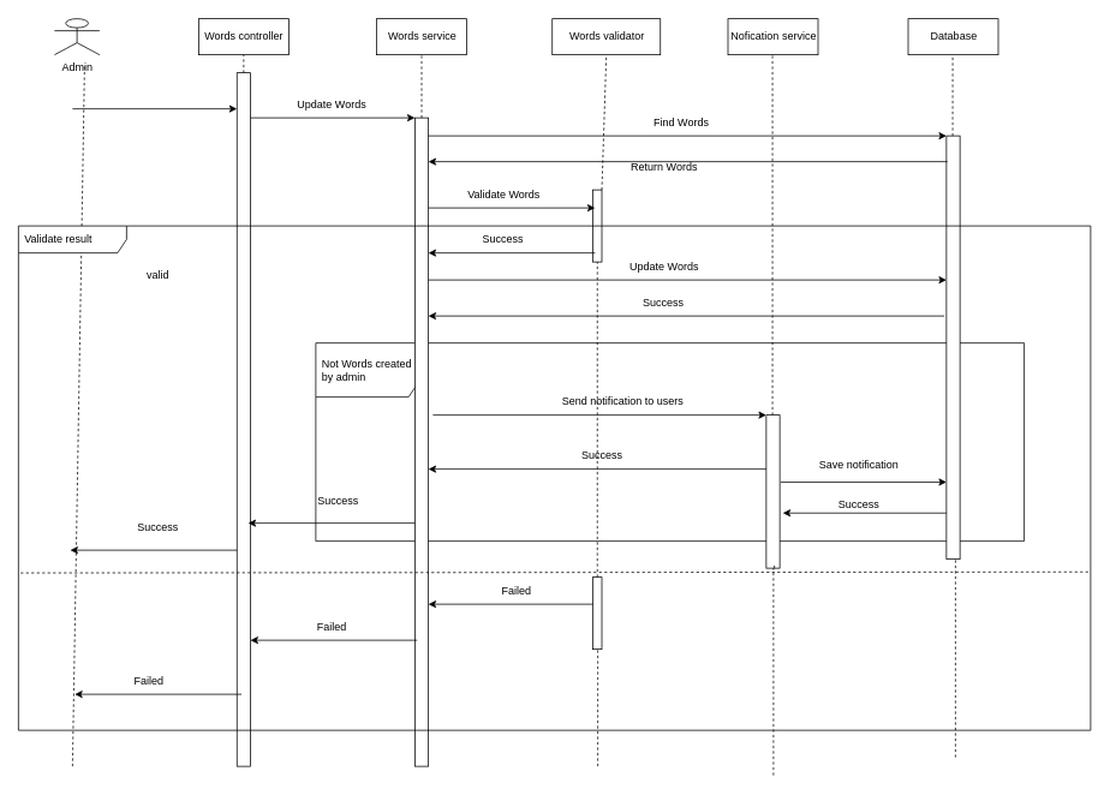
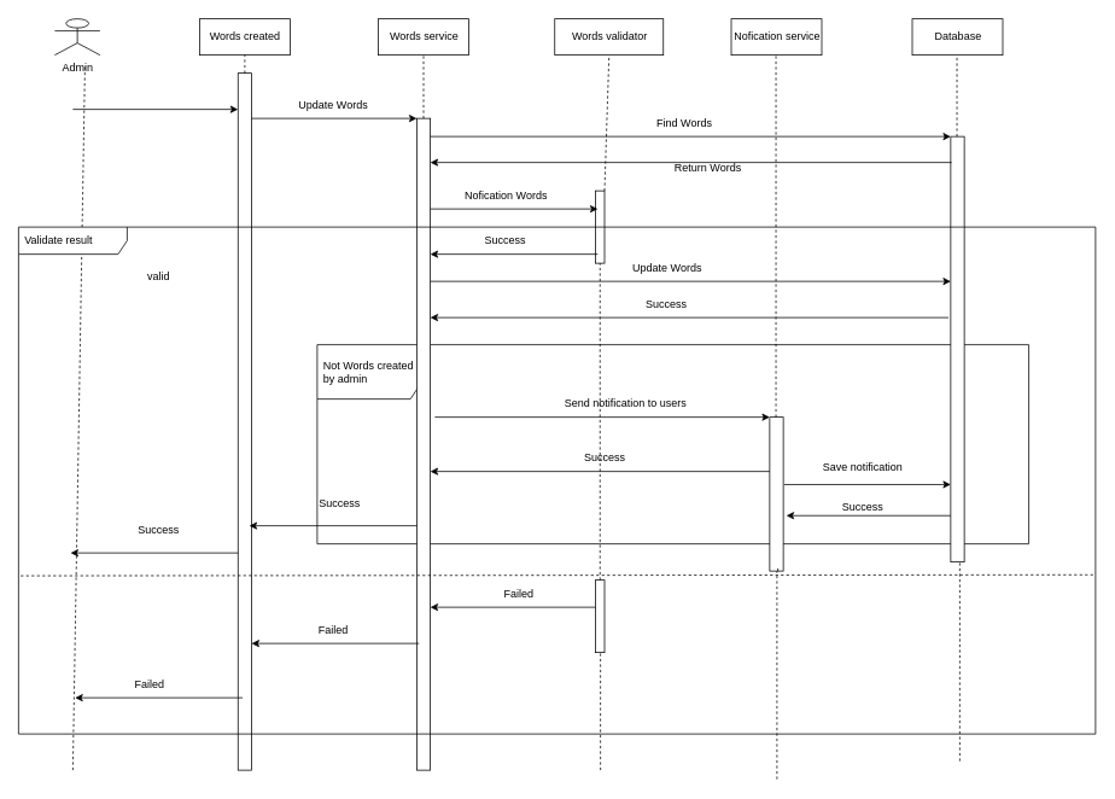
  <mxCell id="0" />
  <mxCell id="1" parent="0" />
  <mxCell id="2" value="Not Words created by admin" style="shape=umlFrame;whiteSpace=wrap;html=1;width=113;height=60;boundedLbl=1;verticalAlign=middle;align=left;spacingLeft=5;" vertex="1" parent="1"><mxGeometry x="350" y="380" width="786.25" height="220" as="geometry" /></mxCell>
  <mxCell id="3" value="Admin" style="shape=umlActor;verticalLabelPosition=bottom;verticalAlign=top;html=1;outlineConnect=0;" vertex="1" parent="1"><mxGeometry x="60" y="20" width="50" height="40" as="geometry" /></mxCell>
  <mxCell id="4" value="" style="html=1;points=[];perimeter=orthogonalPerimeter;" vertex="1" parent="1"><mxGeometry x="262.5" y="80" width="15" height="770" as="geometry" /></mxCell>
  <mxCell id="5" value="" style="html=1;points=[];perimeter=orthogonalPerimeter;" vertex="1" parent="1"><mxGeometry x="460" y="130" width="15" height="720" as="geometry" /></mxCell>
  <mxCell id="6" value="" style="endArrow=classic;html=1;rounded=0;" edge="1" parent="1" target="4"><mxGeometry width="50" height="50" relative="1" as="geometry"><mxPoint x="80" y="120" as="sourcePoint" /><mxPoint x="260" y="140" as="targetPoint" /></mxGeometry></mxCell>
  <mxCell id="7" value="" style="html=1;points=[];perimeter=orthogonalPerimeter;" vertex="1" parent="1"><mxGeometry x="850" y="460" width="15" height="170" as="geometry" /></mxCell>
  <mxCell id="8" value="" style="html=1;points=[];perimeter=orthogonalPerimeter;" vertex="1" parent="1"><mxGeometry x="1050" y="150" width="15" height="470" as="geometry" /></mxCell>
- <mxCell id="9" value="&lt;span style=&quot;&quot;&gt;Words controller&lt;/span&gt;" style="html=1;" vertex="1" parent="1"><mxGeometry x="220" y="20" width="100" height="40" as="geometry" /></mxCell>
+ <mxCell id="9" value="&lt;span style=&quot;&quot;&gt;Words created&lt;/span&gt;" style="html=1;" vertex="1" parent="1"><mxGeometry x="220" y="20" width="100" height="40" as="geometry" /></mxCell>
  <mxCell id="10" value="&lt;span style=&quot;&quot;&gt;Words service&lt;/span&gt;" style="html=1;" vertex="1" parent="1"><mxGeometry x="417.5" y="20" width="100" height="40" as="geometry" /></mxCell>
  <mxCell id="11" value="&lt;span style=&quot;&quot;&gt;Nofication service&lt;/span&gt;" style="html=1;" vertex="1" parent="1"><mxGeometry x="807.5" y="20" width="100" height="40" as="geometry" /></mxCell>
  <mxCell id="12" value="&lt;span style=&quot;&quot;&gt;Database&lt;/span&gt;" style="html=1;" vertex="1" parent="1"><mxGeometry x="1007.5" y="20" width="100" height="40" as="geometry" /></mxCell>
- <mxCell id="13" value="Return Words" style="text;html=1;strokeColor=none;fillColor=none;align=center;verticalAlign=middle;whiteSpace=wrap;rounded=0;" vertex="1" parent="1"><mxGeometry x="612.5" y="170" width="247.5" height="30" as="geometry" /></mxCell>
+ <mxCell id="13" value="Return Words" style="text;html=1;strokeColor=none;fillColor=none;align=center;verticalAlign=middle;whiteSpace=wrap;rounded=0;" vertex="1" parent="1"><mxGeometry x="657.5" y="170" width="247.5" height="30" as="geometry" /></mxCell>
  <mxCell id="14" value="" style="endArrow=classic;html=1;rounded=0;exitX=0.067;exitY=0.061;exitDx=0;exitDy=0;exitPerimeter=0;" edge="1" parent="1" source="8" target="5"><mxGeometry width="50" height="50" relative="1" as="geometry"><mxPoint x="685" y="270" as="sourcePoint" /><mxPoint x="680" y="298" as="targetPoint" /></mxGeometry></mxCell>
  <mxCell id="15" value="Success" style="text;html=1;strokeColor=none;fillColor=none;align=center;verticalAlign=middle;whiteSpace=wrap;rounded=0;" vertex="1" parent="1"><mxGeometry x="502.5" y="250" width="110" height="30" as="geometry" /></mxCell>
  <mxCell id="16" value="" style="endArrow=classic;html=1;rounded=0;" edge="1" parent="1" target="7"><mxGeometry width="50" height="50" relative="1" as="geometry"><mxPoint x="480" y="460" as="sourcePoint" /><mxPoint x="851.23" y="350.32" as="targetPoint" /></mxGeometry></mxCell>
  <mxCell id="17" value="Send notification to users" style="text;html=1;strokeColor=none;fillColor=none;align=center;verticalAlign=middle;whiteSpace=wrap;rounded=0;" vertex="1" parent="1"><mxGeometry x="581.25" y="430" width="220" height="30" as="geometry" /></mxCell>
  <mxCell id="18" value="" style="endArrow=classic;html=1;rounded=0;exitX=1.067;exitY=0.438;exitDx=0;exitDy=0;exitPerimeter=0;" edge="1" parent="1" source="7" target="8"><mxGeometry width="50" height="50" relative="1" as="geometry"><mxPoint x="865" y="370" as="sourcePoint" /><mxPoint x="1050" y="370" as="targetPoint" /></mxGeometry></mxCell>
  <mxCell id="19" value="Save notification" style="text;html=1;strokeColor=none;fillColor=none;align=center;verticalAlign=middle;whiteSpace=wrap;rounded=0;" vertex="1" parent="1"><mxGeometry x="897.5" y="500" width="110" height="30" as="geometry" /></mxCell>
  <mxCell id="20" value="" style="endArrow=classic;html=1;rounded=0;entryX=1.227;entryY=0.64;entryDx=0;entryDy=0;entryPerimeter=0;" edge="1" parent="1" source="8" target="7"><mxGeometry width="50" height="50" relative="1" as="geometry"><mxPoint x="1020.63" y="430.2" as="sourcePoint" /><mxPoint x="650" y="430" as="targetPoint" /></mxGeometry></mxCell>
  <mxCell id="21" value="Success" style="text;html=1;strokeColor=none;fillColor=none;align=center;verticalAlign=middle;whiteSpace=wrap;rounded=0;" vertex="1" parent="1"><mxGeometry x="897.5" y="545" width="110" height="30" as="geometry" /></mxCell>
  <mxCell id="22" value="Success" style="text;html=1;strokeColor=none;fillColor=none;align=center;verticalAlign=middle;whiteSpace=wrap;rounded=0;" vertex="1" parent="1"><mxGeometry x="612.5" y="490" width="110" height="30" as="geometry" /></mxCell>
  <mxCell id="23" value="" style="endArrow=classic;html=1;rounded=0;" edge="1" parent="1"><mxGeometry width="50" height="50" relative="1" as="geometry"><mxPoint x="262.5" y="610" as="sourcePoint" /><mxPoint x="77.5" y="610" as="targetPoint" /></mxGeometry></mxCell>
  <mxCell id="24" value="Success" style="text;html=1;strokeColor=none;fillColor=none;align=center;verticalAlign=middle;whiteSpace=wrap;rounded=0;" vertex="1" parent="1"><mxGeometry x="120" y="570" width="110" height="30" as="geometry" /></mxCell>
  <mxCell id="25" value="" style="endArrow=none;html=1;rounded=0;entryX=0.667;entryY=1.333;entryDx=0;entryDy=0;entryPerimeter=0;shadow=0;dashed=1" edge="1" parent="1" target="3"><mxGeometry width="50" height="50" relative="1" as="geometry"><mxPoint x="80" y="850" as="sourcePoint" /><mxPoint x="70" y="160" as="targetPoint" /></mxGeometry></mxCell>
  <mxCell id="26" value="" style="endArrow=none;dashed=1;html=1;rounded=0;shadow=0;" edge="1" parent="1" source="5" target="10"><mxGeometry width="50" height="50" relative="1" as="geometry"><mxPoint x="666.91" y="200" as="sourcePoint" /><mxPoint x="666.91" y="60" as="targetPoint" /></mxGeometry></mxCell>
  <mxCell id="27" value="" style="endArrow=none;dashed=1;html=1;rounded=0;shadow=0;entryX=0.5;entryY=1;entryDx=0;entryDy=0;" edge="1" parent="1" source="7"><mxGeometry width="50" height="50" relative="1" as="geometry"><mxPoint x="856.91" y="200" as="sourcePoint" /><mxPoint x="856.91" y="60" as="targetPoint" /></mxGeometry></mxCell>
  <mxCell id="28" value="" style="endArrow=none;dashed=1;html=1;rounded=0;shadow=0;entryX=0.5;entryY=1;entryDx=0;entryDy=0;" edge="1" parent="1" source="8"><mxGeometry width="50" height="50" relative="1" as="geometry"><mxPoint x="1056.91" y="200" as="sourcePoint" /><mxPoint x="1056.91" y="60" as="targetPoint" /></mxGeometry></mxCell>
  <mxCell id="29" value="" style="endArrow=none;dashed=1;html=1;rounded=0;shadow=0;entryX=0.5;entryY=1;entryDx=0;entryDy=0;" edge="1" parent="1" source="4" target="9"><mxGeometry width="50" height="50" relative="1" as="geometry"><mxPoint x="320" y="220" as="sourcePoint" /><mxPoint x="320" y="80" as="targetPoint" /></mxGeometry></mxCell>
  <mxCell id="30" value="" style="endArrow=none;dashed=1;html=1;rounded=0;shadow=0;entryX=0.6;entryY=0.012;entryDx=0;entryDy=0;entryPerimeter=0;" edge="1" parent="1" source="7"><mxGeometry width="50" height="50" relative="1" as="geometry"><mxPoint x="970" y="375" as="sourcePoint" /><mxPoint x="859" y="626.44" as="targetPoint" /></mxGeometry></mxCell>
  <mxCell id="31" value="" style="endArrow=classic;html=1;rounded=0;" edge="1" parent="1"><mxGeometry width="50" height="50" relative="1" as="geometry"><mxPoint x="460" y="580" as="sourcePoint" /><mxPoint x="275" y="580" as="targetPoint" /></mxGeometry></mxCell>
  <mxCell id="32" value="Success" style="text;html=1;strokeColor=none;fillColor=none;align=center;verticalAlign=middle;whiteSpace=wrap;rounded=0;" vertex="1" parent="1"><mxGeometry x="320" y="540" width="110" height="30" as="geometry" /></mxCell>
  <mxCell id="33" value="" style="endArrow=classic;html=1;rounded=0;" edge="1" parent="1"><mxGeometry width="50" height="50" relative="1" as="geometry"><mxPoint x="277.5" y="130" as="sourcePoint" /><mxPoint x="460" y="130" as="targetPoint" /></mxGeometry></mxCell>
  <mxCell id="34" value="Update Words" style="text;html=1;strokeColor=none;fillColor=none;align=center;verticalAlign=middle;whiteSpace=wrap;rounded=0;" vertex="1" parent="1"><mxGeometry x="302.5" y="100" width="130" height="30" as="geometry" /></mxCell>
  <mxCell id="35" value="" style="endArrow=classic;html=1;rounded=0;exitX=1;exitY=0.148;exitDx=0;exitDy=0;exitPerimeter=0;" edge="1" parent="1"><mxGeometry width="50" height="50" relative="1" as="geometry"><mxPoint x="475" y="150" as="sourcePoint" /><mxPoint x="1050" y="150" as="targetPoint" /></mxGeometry></mxCell>
  <mxCell id="36" value="Find Words" style="text;html=1;strokeColor=none;fillColor=none;align=center;verticalAlign=middle;whiteSpace=wrap;rounded=0;" vertex="1" parent="1"><mxGeometry x="691.25" y="120" width="130" height="30" as="geometry" /></mxCell>
  <mxCell id="37" value="" style="endArrow=classic;html=1;rounded=0;exitX=1;exitY=0.148;exitDx=0;exitDy=0;exitPerimeter=0;" edge="1" parent="1"><mxGeometry width="50" height="50" relative="1" as="geometry"><mxPoint x="475" y="310" as="sourcePoint" /><mxPoint x="1050" y="310" as="targetPoint" /></mxGeometry></mxCell>
  <mxCell id="38" value="Update Words" style="text;html=1;strokeColor=none;fillColor=none;align=center;verticalAlign=middle;whiteSpace=wrap;rounded=0;" vertex="1" parent="1"><mxGeometry x="612.5" y="280" width="247.5" height="30" as="geometry" /></mxCell>
  <mxCell id="39" value="" style="endArrow=classic;html=1;rounded=0;exitX=-0.159;exitY=0.104;exitDx=0;exitDy=0;exitPerimeter=0;" edge="1" parent="1"><mxGeometry width="50" height="50" relative="1" as="geometry"><mxPoint x="1047.615" y="350" as="sourcePoint" /><mxPoint x="475" y="350" as="targetPoint" /></mxGeometry></mxCell>
  <mxCell id="40" value="" style="endArrow=classic;html=1;rounded=0;" edge="1" parent="1"><mxGeometry width="50" height="50" relative="1" as="geometry"><mxPoint x="850" y="520" as="sourcePoint" /><mxPoint x="475" y="520" as="targetPoint" /></mxGeometry></mxCell>
  <mxCell id="41" value="&lt;span style=&quot;&quot;&gt;Words validator&lt;/span&gt;" style="html=1;" vertex="1" parent="1"><mxGeometry x="612.5" y="20" width="120" height="40" as="geometry" /></mxCell>
  <mxCell id="42" value="" style="endArrow=none;dashed=1;html=1;rounded=0;shadow=0;entryX=0.5;entryY=1;entryDx=0;entryDy=0;" edge="1" parent="1" source="43" target="41"><mxGeometry width="50" height="50" relative="1" as="geometry"><mxPoint x="650" y="150" as="sourcePoint" /><mxPoint x="650" y="80" as="targetPoint" /></mxGeometry></mxCell>
  <mxCell id="43" value="" style="html=1;points=[];perimeter=orthogonalPerimeter;" vertex="1" parent="1"><mxGeometry x="657.5" y="210" width="10" height="80" as="geometry" /></mxCell>
  <mxCell id="44" value="" style="endArrow=none;dashed=1;html=1;rounded=0;shadow=0;" edge="1" parent="1" source="51" target="43"><mxGeometry width="50" height="50" relative="1" as="geometry"><mxPoint x="663" y="640" as="sourcePoint" /><mxPoint x="750" y="320" as="targetPoint" /></mxGeometry></mxCell>
  <mxCell id="45" value="" style="endArrow=classic;html=1;rounded=0;" edge="1" parent="1"><mxGeometry width="50" height="50" relative="1" as="geometry"><mxPoint x="660" y="280" as="sourcePoint" /><mxPoint x="475" y="280" as="targetPoint" /></mxGeometry></mxCell>
  <mxCell id="46" value="" style="endArrow=none;html=1;rounded=0;endFill=0;startArrow=classic;startFill=1;" edge="1" parent="1"><mxGeometry width="50" height="50" relative="1" as="geometry"><mxPoint x="660" y="230" as="sourcePoint" /><mxPoint x="475" y="230" as="targetPoint" /></mxGeometry></mxCell>
- <mxCell id="47" value="Validate Words" style="text;html=1;strokeColor=none;fillColor=none;align=center;verticalAlign=middle;whiteSpace=wrap;rounded=0;" vertex="1" parent="1"><mxGeometry x="475" y="200" width="167.5" height="30" as="geometry" /></mxCell>
+ <mxCell id="47" value="Nofication Words" style="text;html=1;strokeColor=none;fillColor=none;align=center;verticalAlign=middle;whiteSpace=wrap;rounded=0;" vertex="1" parent="1"><mxGeometry x="475" y="200" width="167.5" height="30" as="geometry" /></mxCell>
  <mxCell id="48" value="Success" style="text;html=1;strokeColor=none;fillColor=none;align=center;verticalAlign=middle;whiteSpace=wrap;rounded=0;" vertex="1" parent="1"><mxGeometry x="681.25" y="320" width="110" height="30" as="geometry" /></mxCell>
  <mxCell id="49" value="valid" style="text;html=1;strokeColor=none;fillColor=none;align=center;verticalAlign=middle;whiteSpace=wrap;rounded=0;" vertex="1" parent="1"><mxGeometry x="145" y="290" width="60" height="30" as="geometry" /></mxCell>
  <mxCell id="50" value="" style="endArrow=classic;html=1;rounded=0;" edge="1" parent="1"><mxGeometry width="50" height="50" relative="1" as="geometry"><mxPoint x="660" y="670" as="sourcePoint" /><mxPoint x="475" y="670" as="targetPoint" /></mxGeometry></mxCell>
  <mxCell id="51" value="" style="html=1;points=[];perimeter=orthogonalPerimeter;" vertex="1" parent="1"><mxGeometry x="657.5" y="640" width="10" height="80" as="geometry" /></mxCell>
  <mxCell id="52" value="" style="endArrow=none;dashed=1;html=1;rounded=0;" edge="1" parent="1" target="51"><mxGeometry width="50" height="50" relative="1" as="geometry"><mxPoint x="663" y="850" as="sourcePoint" /><mxPoint x="700" y="850" as="targetPoint" /></mxGeometry></mxCell>
  <mxCell id="53" value="Failed" style="text;html=1;strokeColor=none;fillColor=none;align=center;verticalAlign=middle;whiteSpace=wrap;rounded=0;" vertex="1" parent="1"><mxGeometry x="517.5" y="640" width="110" height="30" as="geometry" /></mxCell>
  <mxCell id="54" value="" style="endArrow=classic;html=1;rounded=0;" edge="1" parent="1"><mxGeometry width="50" height="50" relative="1" as="geometry"><mxPoint x="462.5" y="710" as="sourcePoint" /><mxPoint x="277.5" y="710" as="targetPoint" /></mxGeometry></mxCell>
  <mxCell id="55" value="Failed" style="text;html=1;strokeColor=none;fillColor=none;align=center;verticalAlign=middle;whiteSpace=wrap;rounded=0;" vertex="1" parent="1"><mxGeometry x="312.5" y="680" width="110" height="30" as="geometry" /></mxCell>
  <mxCell id="56" value="" style="endArrow=classic;html=1;rounded=0;" edge="1" parent="1"><mxGeometry width="50" height="50" relative="1" as="geometry"><mxPoint x="267.5" y="770" as="sourcePoint" /><mxPoint x="82.5" y="770" as="targetPoint" /></mxGeometry></mxCell>
  <mxCell id="57" value="Failed" style="text;html=1;strokeColor=none;fillColor=none;align=center;verticalAlign=middle;whiteSpace=wrap;rounded=0;" vertex="1" parent="1"><mxGeometry x="110" y="740" width="110" height="30" as="geometry" /></mxCell>
  <mxCell id="58" value="" style="endArrow=none;dashed=1;html=1;rounded=0;exitX=0.002;exitY=0.688;exitDx=0;exitDy=0;exitPerimeter=0;entryX=0.999;entryY=0.686;entryDx=0;entryDy=0;entryPerimeter=0;" edge="1" parent="1" source="61" target="61"><mxGeometry width="50" height="50" relative="1" as="geometry"><mxPoint x="120" y="530" as="sourcePoint" /><mxPoint x="170" y="480" as="targetPoint" /></mxGeometry></mxCell>
  <mxCell id="59" value="" style="endArrow=none;dashed=1;html=1;rounded=0;" edge="1" parent="1" target="7"><mxGeometry width="50" height="50" relative="1" as="geometry"><mxPoint x="858" y="860" as="sourcePoint" /><mxPoint x="840" y="840" as="targetPoint" /></mxGeometry></mxCell>
  <mxCell id="60" value="" style="endArrow=none;dashed=1;html=1;rounded=0;" edge="1" parent="1"><mxGeometry width="50" height="50" relative="1" as="geometry"><mxPoint x="1060" y="840" as="sourcePoint" /><mxPoint x="1060" y="620" as="targetPoint" /></mxGeometry></mxCell>
  <mxCell id="61" value="Validate result" style="shape=umlFrame;whiteSpace=wrap;html=1;width=120;height=30;boundedLbl=1;verticalAlign=middle;align=left;spacingLeft=5;" vertex="1" parent="1"><mxGeometry x="20" y="250" width="1190" height="560" as="geometry" /></mxCell>
